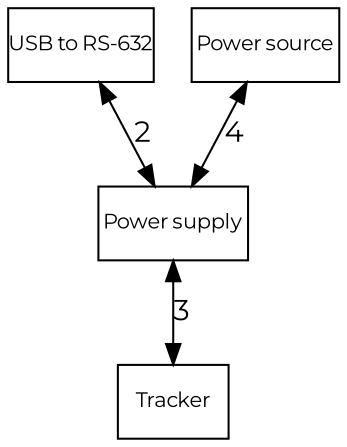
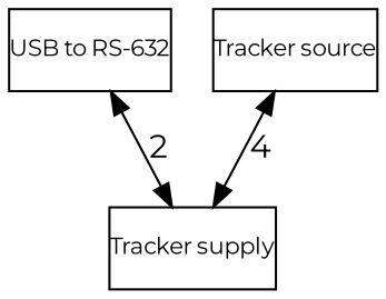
  digraph {
    align=center
    fontname=Montserrat
    rankdir=TB
    node [fontname=Montserrat fontsize=10 margin=0.001 shape=box]
    edge [dir=both fontname=Montserrat]
    n1 [label="USB to RS-632"]
-   " Power supply "
-   " Tracker "
-   " Power source "
+   " Power supply " [label="Tracker supply"]
+   " Power source " [label="Tracker source"]
    n1 -> " Power supply " [label=2]
-   " Power supply " -> " Tracker " [label=3]
    " Power source " -> " Power supply " [label=4]
  }
